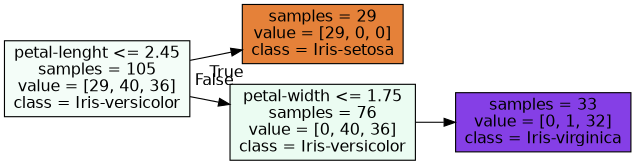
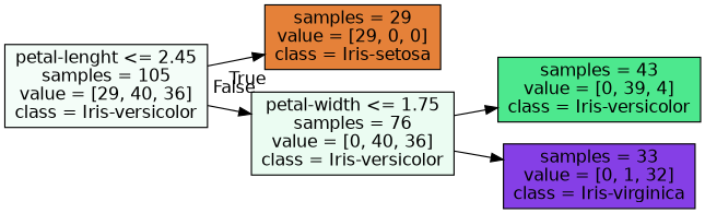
  digraph {
    rankdir=LR
    node [color=black fontname=helvetica shape=box style=filled]
    edge [fontname=helvetica]
    n1 [fillcolor="#f4fdf8" label="petal-lenght <= 2.45\nsamples = 105\nvalue = [29, 40, 36]\nclass = Iris-versicolor"]
    n2 [fillcolor="#e58139" label="samples = 29\nvalue = [29, 0, 0]\nclass = Iris-setosa"]
    n3 [fillcolor="#ebfcf2" label="petal-width <= 1.75\nsamples = 76\nvalue = [0, 40, 36]\nclass = Iris-versicolor"]
+   n4 [fillcolor="#4de88e" label="samples = 43\nvalue = [0, 39, 4]\nclass = Iris-versicolor"]
    n5 [fillcolor="#853fe6" label="samples = 33\nvalue = [0, 1, 32]\nclass = Iris-virginica"]
    n1 -> n2 [headlabel=True labelangle=45 labeldistance=2.5]
    n1 -> n3 [headlabel=False labelangle=-45 labeldistance=2.5]
+   n3 -> n4
    n3 -> n5
  }
